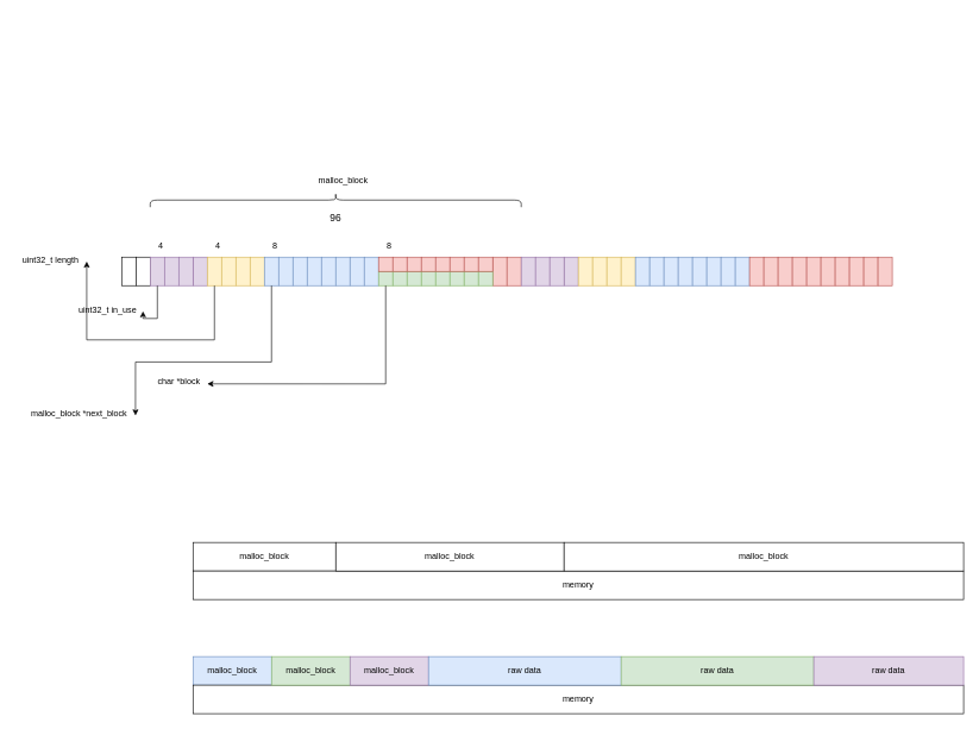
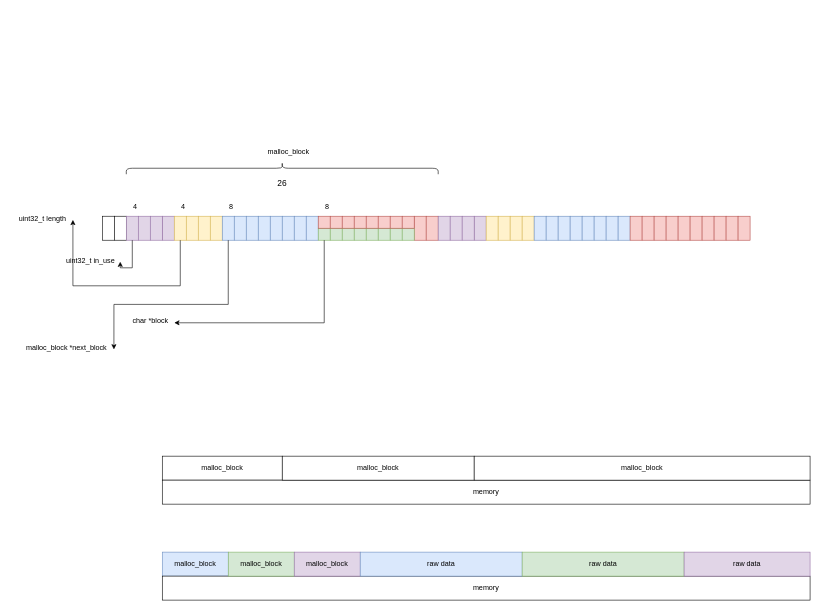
  <mxCell id="0" />
  <mxCell id="1" parent="0" />
  <mxCell id="2" value="" style="rounded=0;whiteSpace=wrap;html=1;fillColor=#e1d5e7;strokeColor=#9673a6;" parent="1" vertex="1"><mxGeometry x="270" y="360" width="20" height="40" as="geometry" /></mxCell>
  <mxCell id="3" value="" style="rounded=0;whiteSpace=wrap;html=1;fillColor=#fff2cc;strokeColor=#d6b656;" parent="1" vertex="1"><mxGeometry x="290" y="360" width="20" height="40" as="geometry" /></mxCell>
  <mxCell id="4" value="" style="rounded=0;whiteSpace=wrap;html=1;fillColor=#fff2cc;strokeColor=#d6b656;" parent="1" vertex="1"><mxGeometry x="310" y="360" width="20" height="40" as="geometry" /></mxCell>
  <mxCell id="5" value="" style="rounded=0;whiteSpace=wrap;html=1;fillColor=#fff2cc;strokeColor=#d6b656;" parent="1" vertex="1"><mxGeometry x="330" y="360" width="20" height="40" as="geometry" /></mxCell>
  <mxCell id="6" value="" style="rounded=0;whiteSpace=wrap;html=1;fillColor=#fff2cc;strokeColor=#d6b656;" parent="1" vertex="1"><mxGeometry x="350" y="360" width="20" height="40" as="geometry" /></mxCell>
  <mxCell id="7" value="" style="rounded=0;whiteSpace=wrap;html=1;fillColor=#dae8fc;strokeColor=#6c8ebf;" parent="1" vertex="1"><mxGeometry x="370" y="360" width="20" height="40" as="geometry" /></mxCell>
  <mxCell id="8" value="" style="rounded=0;whiteSpace=wrap;html=1;fillColor=#dae8fc;strokeColor=#6c8ebf;" parent="1" vertex="1"><mxGeometry x="390" y="360" width="20" height="40" as="geometry" /></mxCell>
  <mxCell id="9" value="" style="rounded=0;whiteSpace=wrap;html=1;fillColor=#dae8fc;strokeColor=#6c8ebf;" parent="1" vertex="1"><mxGeometry x="410" y="360" width="20" height="40" as="geometry" /></mxCell>
  <mxCell id="10" value="" style="rounded=0;whiteSpace=wrap;html=1;fillColor=#dae8fc;strokeColor=#6c8ebf;" parent="1" vertex="1"><mxGeometry x="430" y="360" width="20" height="40" as="geometry" /></mxCell>
  <mxCell id="11" value="" style="rounded=0;whiteSpace=wrap;html=1;fillColor=#dae8fc;strokeColor=#6c8ebf;" parent="1" vertex="1"><mxGeometry x="450" y="360" width="20" height="40" as="geometry" /></mxCell>
  <mxCell id="12" value="" style="rounded=0;whiteSpace=wrap;html=1;fillColor=#dae8fc;strokeColor=#6c8ebf;" parent="1" vertex="1"><mxGeometry x="470" y="360" width="20" height="40" as="geometry" /></mxCell>
  <mxCell id="13" value="" style="rounded=0;whiteSpace=wrap;html=1;fillColor=#dae8fc;strokeColor=#6c8ebf;" parent="1" vertex="1"><mxGeometry x="490" y="360" width="20" height="40" as="geometry" /></mxCell>
  <mxCell id="14" value="" style="rounded=0;whiteSpace=wrap;html=1;fillColor=#dae8fc;strokeColor=#6c8ebf;" parent="1" vertex="1"><mxGeometry x="510" y="360" width="20" height="40" as="geometry" /></mxCell>
  <mxCell id="15" value="" style="rounded=0;whiteSpace=wrap;html=1;fillColor=#d5e8d4;strokeColor=#82b366;" parent="1" vertex="1"><mxGeometry x="530" y="380" width="20" height="20" as="geometry" /></mxCell>
  <mxCell id="16" value="" style="rounded=0;whiteSpace=wrap;html=1;fillColor=#f8cecc;strokeColor=#b85450;" parent="1" vertex="1"><mxGeometry x="530" y="360" width="20" height="20" as="geometry" /></mxCell>
  <mxCell id="17" value="" style="rounded=0;whiteSpace=wrap;html=1;fillColor=#f8cecc;strokeColor=#b85450;" parent="1" vertex="1"><mxGeometry x="690" y="360" width="20" height="40" as="geometry" /></mxCell>
  <mxCell id="18" value="" style="rounded=0;whiteSpace=wrap;html=1;fillColor=#f8cecc;strokeColor=#b85450;" parent="1" vertex="1"><mxGeometry x="710" y="360" width="20" height="40" as="geometry" /></mxCell>
  <mxCell id="19" value="" style="rounded=0;whiteSpace=wrap;html=1;" parent="1" vertex="1"><mxGeometry x="170" y="360" width="20" height="40" as="geometry" /></mxCell>
  <mxCell id="20" value="" style="rounded=0;whiteSpace=wrap;html=1;" parent="1" vertex="1"><mxGeometry x="190" y="360" width="20" height="40" as="geometry" /></mxCell>
  <mxCell id="21" value="" style="rounded=0;whiteSpace=wrap;html=1;fillColor=#e1d5e7;strokeColor=#9673a6;" parent="1" vertex="1"><mxGeometry x="210" y="360" width="20" height="40" as="geometry" /></mxCell>
  <mxCell id="22" value="" style="rounded=0;whiteSpace=wrap;html=1;fillColor=#e1d5e7;strokeColor=#9673a6;" parent="1" vertex="1"><mxGeometry x="230" y="360" width="20" height="40" as="geometry" /></mxCell>
  <mxCell id="23" value="" style="rounded=0;whiteSpace=wrap;html=1;fillColor=#e1d5e7;strokeColor=#9673a6;" parent="1" vertex="1"><mxGeometry x="250" y="360" width="20" height="40" as="geometry" /></mxCell>
  <mxCell id="24" value="char *block" style="text;html=1;align=center;verticalAlign=middle;resizable=0;points=[];autosize=1;strokeColor=none;fillColor=none;" parent="1" vertex="1"><mxGeometry x="210" y="520" width="80" height="30" as="geometry" /></mxCell>
  <mxCell id="25" value="" style="shape=curlyBracket;whiteSpace=wrap;html=1;rounded=1;labelPosition=left;verticalLabelPosition=middle;align=right;verticalAlign=middle;fontFamily=Helvetica;fontSize=11;fontColor=default;rotation=90;" parent="1" vertex="1"><mxGeometry x="460" y="20" width="20" height="520" as="geometry" /></mxCell>
  <mxCell id="26" value="malloc_block *next_block" style="text;html=1;align=center;verticalAlign=middle;resizable=0;points=[];autosize=1;strokeColor=none;fillColor=none;" parent="1" vertex="1"><mxGeometry x="30" y="565" width="160" height="30" as="geometry" /></mxCell>
  <mxCell id="27" value="uint32_t length" style="text;html=1;align=center;verticalAlign=middle;resizable=0;points=[];autosize=1;strokeColor=none;fillColor=none;" parent="1" vertex="1"><mxGeometry x="20" y="350" width="100" height="30" as="geometry" /></mxCell>
  <mxCell id="28" value="uint32_t in_use" style="text;html=1;align=center;verticalAlign=middle;resizable=0;points=[];autosize=1;strokeColor=none;fillColor=none;" parent="1" vertex="1"><mxGeometry x="100" y="420" width="100" height="30" as="geometry" /></mxCell>
  <mxCell id="29" style="edgeStyle=orthogonalEdgeStyle;rounded=0;orthogonalLoop=1;jettySize=auto;html=1;entryX=1.01;entryY=0.538;entryDx=0;entryDy=0;entryPerimeter=0;" parent="1" source="3" target="27" edge="1"><mxGeometry relative="1" as="geometry"><Array as="points"><mxPoint x="300" y="476" /></Array></mxGeometry></mxCell>
  <mxCell id="30" style="edgeStyle=orthogonalEdgeStyle;rounded=0;orthogonalLoop=1;jettySize=auto;html=1;entryX=0.999;entryY=0.529;entryDx=0;entryDy=0;entryPerimeter=0;" parent="1" source="21" target="28" edge="1"><mxGeometry relative="1" as="geometry"><Array as="points"><mxPoint x="220" y="446" /></Array></mxGeometry></mxCell>
  <mxCell id="31" value="malloc_block" style="text;html=1;align=center;verticalAlign=middle;resizable=0;points=[];autosize=1;strokeColor=none;fillColor=none;" parent="1" vertex="1"><mxGeometry x="435" y="238" width="90" height="30" as="geometry" /></mxCell>
  <mxCell id="32" style="edgeStyle=orthogonalEdgeStyle;rounded=0;orthogonalLoop=1;jettySize=auto;html=1;entryX=0.996;entryY=0.567;entryDx=0;entryDy=0;entryPerimeter=0;" parent="1" source="7" target="26" edge="1"><mxGeometry relative="1" as="geometry"><Array as="points"><mxPoint x="380" y="507" /></Array></mxGeometry></mxCell>
  <mxCell id="33" style="edgeStyle=orthogonalEdgeStyle;rounded=0;orthogonalLoop=1;jettySize=auto;html=1;entryX=1;entryY=0.589;entryDx=0;entryDy=0;entryPerimeter=0;" parent="1" source="15" target="24" edge="1"><mxGeometry relative="1" as="geometry"><Array as="points"><mxPoint x="540" y="538" /></Array></mxGeometry></mxCell>
  <mxCell id="34" value="" style="rounded=0;whiteSpace=wrap;html=1;fillColor=#e1d5e7;strokeColor=#9673a6;" parent="1" vertex="1"><mxGeometry x="790" y="360" width="20" height="40" as="geometry" /></mxCell>
  <mxCell id="35" value="" style="rounded=0;whiteSpace=wrap;html=1;fillColor=#fff2cc;strokeColor=#d6b656;" parent="1" vertex="1"><mxGeometry x="810" y="360" width="20" height="40" as="geometry" /></mxCell>
  <mxCell id="36" value="" style="rounded=0;whiteSpace=wrap;html=1;fillColor=#fff2cc;strokeColor=#d6b656;" parent="1" vertex="1"><mxGeometry x="830" y="360" width="20" height="40" as="geometry" /></mxCell>
  <mxCell id="37" value="" style="rounded=0;whiteSpace=wrap;html=1;fillColor=#fff2cc;strokeColor=#d6b656;" parent="1" vertex="1"><mxGeometry x="850" y="360" width="20" height="40" as="geometry" /></mxCell>
  <mxCell id="38" value="" style="rounded=0;whiteSpace=wrap;html=1;fillColor=#fff2cc;strokeColor=#d6b656;" parent="1" vertex="1"><mxGeometry x="870" y="360" width="20" height="40" as="geometry" /></mxCell>
  <mxCell id="39" value="" style="rounded=0;whiteSpace=wrap;html=1;fillColor=#dae8fc;strokeColor=#6c8ebf;" parent="1" vertex="1"><mxGeometry x="890" y="360" width="20" height="40" as="geometry" /></mxCell>
  <mxCell id="40" value="" style="rounded=0;whiteSpace=wrap;html=1;fillColor=#dae8fc;strokeColor=#6c8ebf;" parent="1" vertex="1"><mxGeometry x="910" y="360" width="20" height="40" as="geometry" /></mxCell>
  <mxCell id="41" value="" style="rounded=0;whiteSpace=wrap;html=1;fillColor=#dae8fc;strokeColor=#6c8ebf;" parent="1" vertex="1"><mxGeometry x="930" y="360" width="20" height="40" as="geometry" /></mxCell>
  <mxCell id="42" value="" style="rounded=0;whiteSpace=wrap;html=1;fillColor=#dae8fc;strokeColor=#6c8ebf;" parent="1" vertex="1"><mxGeometry x="950" y="360" width="20" height="40" as="geometry" /></mxCell>
  <mxCell id="43" value="" style="rounded=0;whiteSpace=wrap;html=1;fillColor=#dae8fc;strokeColor=#6c8ebf;" parent="1" vertex="1"><mxGeometry x="970" y="360" width="20" height="40" as="geometry" /></mxCell>
  <mxCell id="44" value="" style="rounded=0;whiteSpace=wrap;html=1;fillColor=#dae8fc;strokeColor=#6c8ebf;" parent="1" vertex="1"><mxGeometry x="990" y="360" width="20" height="40" as="geometry" /></mxCell>
  <mxCell id="45" value="" style="rounded=0;whiteSpace=wrap;html=1;fillColor=#dae8fc;strokeColor=#6c8ebf;" parent="1" vertex="1"><mxGeometry x="1010" y="360" width="20" height="40" as="geometry" /></mxCell>
  <mxCell id="46" value="" style="rounded=0;whiteSpace=wrap;html=1;fillColor=#dae8fc;strokeColor=#6c8ebf;" parent="1" vertex="1"><mxGeometry x="1030" y="360" width="20" height="40" as="geometry" /></mxCell>
  <mxCell id="47" value="" style="rounded=0;whiteSpace=wrap;html=1;fillColor=#f8cecc;strokeColor=#b85450;" parent="1" vertex="1"><mxGeometry x="1050" y="360" width="20" height="40" as="geometry" /></mxCell>
  <mxCell id="48" value="" style="rounded=0;whiteSpace=wrap;html=1;fillColor=#f8cecc;strokeColor=#b85450;" parent="1" vertex="1"><mxGeometry x="1070" y="360" width="20" height="40" as="geometry" /></mxCell>
  <mxCell id="49" value="" style="rounded=0;whiteSpace=wrap;html=1;fillColor=#f8cecc;strokeColor=#b85450;" parent="1" vertex="1"><mxGeometry x="1090" y="360" width="20" height="40" as="geometry" /></mxCell>
  <mxCell id="50" value="" style="rounded=0;whiteSpace=wrap;html=1;fillColor=#f8cecc;strokeColor=#b85450;" parent="1" vertex="1"><mxGeometry x="1110" y="360" width="20" height="40" as="geometry" /></mxCell>
  <mxCell id="51" value="" style="rounded=0;whiteSpace=wrap;html=1;fillColor=#f8cecc;strokeColor=#b85450;" parent="1" vertex="1"><mxGeometry x="1130" y="360" width="20" height="40" as="geometry" /></mxCell>
  <mxCell id="52" value="" style="rounded=0;whiteSpace=wrap;html=1;fillColor=#f8cecc;strokeColor=#b85450;" parent="1" vertex="1"><mxGeometry x="1150" y="360" width="20" height="40" as="geometry" /></mxCell>
  <mxCell id="53" value="" style="rounded=0;whiteSpace=wrap;html=1;fillColor=#f8cecc;strokeColor=#b85450;" parent="1" vertex="1"><mxGeometry x="1170" y="360" width="20" height="40" as="geometry" /></mxCell>
  <mxCell id="54" value="" style="rounded=0;whiteSpace=wrap;html=1;fillColor=#f8cecc;strokeColor=#b85450;" parent="1" vertex="1"><mxGeometry x="1190" y="360" width="20" height="40" as="geometry" /></mxCell>
  <mxCell id="55" value="" style="rounded=0;whiteSpace=wrap;html=1;fillColor=#f8cecc;strokeColor=#b85450;" parent="1" vertex="1"><mxGeometry x="1210" y="360" width="20" height="40" as="geometry" /></mxCell>
  <mxCell id="56" value="" style="rounded=0;whiteSpace=wrap;html=1;fillColor=#f8cecc;strokeColor=#b85450;" parent="1" vertex="1"><mxGeometry x="1230" y="360" width="20" height="40" as="geometry" /></mxCell>
  <mxCell id="57" value="" style="rounded=0;whiteSpace=wrap;html=1;fillColor=#e1d5e7;strokeColor=#9673a6;" parent="1" vertex="1"><mxGeometry x="730" y="360" width="20" height="40" as="geometry" /></mxCell>
  <mxCell id="58" value="" style="rounded=0;whiteSpace=wrap;html=1;fillColor=#e1d5e7;strokeColor=#9673a6;" parent="1" vertex="1"><mxGeometry x="750" y="360" width="20" height="40" as="geometry" /></mxCell>
  <mxCell id="59" value="" style="rounded=0;whiteSpace=wrap;html=1;fillColor=#e1d5e7;strokeColor=#9673a6;" parent="1" vertex="1"><mxGeometry x="770" y="360" width="20" height="40" as="geometry" /></mxCell>
  <mxCell id="60" value="4" style="text;html=1;strokeColor=none;fillColor=none;align=center;verticalAlign=middle;whiteSpace=wrap;rounded=0;" parent="1" vertex="1"><mxGeometry x="210" y="330" width="30" height="30" as="geometry" /></mxCell>
  <mxCell id="61" value="4" style="text;html=1;strokeColor=none;fillColor=none;align=center;verticalAlign=middle;whiteSpace=wrap;rounded=0;" parent="1" vertex="1"><mxGeometry x="290" y="330" width="30" height="30" as="geometry" /></mxCell>
  <mxCell id="62" value="8" style="text;html=1;strokeColor=none;fillColor=none;align=center;verticalAlign=middle;whiteSpace=wrap;rounded=0;" parent="1" vertex="1"><mxGeometry x="370" y="330" width="30" height="30" as="geometry" /></mxCell>
- <mxCell id="63" value="&lt;font style=&quot;font-size: 14px;&quot;&gt;96&lt;/font&gt;" style="text;html=1;strokeColor=none;fillColor=none;align=center;verticalAlign=middle;whiteSpace=wrap;rounded=0;" parent="1" vertex="1"><mxGeometry x="455" y="290" width="30" height="30" as="geometry" /></mxCell>
+ <mxCell id="63" value="&lt;font style=&quot;font-size: 14px;&quot;&gt;26&lt;/font&gt;" style="text;html=1;strokeColor=none;fillColor=none;align=center;verticalAlign=middle;whiteSpace=wrap;rounded=0;" parent="1" vertex="1"><mxGeometry x="455" y="290" width="30" height="30" as="geometry" /></mxCell>
  <mxCell id="64" value="" style="rounded=0;whiteSpace=wrap;html=1;fillColor=#d5e8d4;strokeColor=#82b366;" parent="1" vertex="1"><mxGeometry x="550" y="380" width="20" height="20" as="geometry" /></mxCell>
  <mxCell id="65" value="" style="rounded=0;whiteSpace=wrap;html=1;fillColor=#f8cecc;strokeColor=#b85450;" parent="1" vertex="1"><mxGeometry x="550" y="360" width="20" height="20" as="geometry" /></mxCell>
  <mxCell id="66" value="" style="rounded=0;whiteSpace=wrap;html=1;fillColor=#d5e8d4;strokeColor=#82b366;" parent="1" vertex="1"><mxGeometry x="570" y="380" width="20" height="20" as="geometry" /></mxCell>
  <mxCell id="67" value="" style="rounded=0;whiteSpace=wrap;html=1;fillColor=#f8cecc;strokeColor=#b85450;" parent="1" vertex="1"><mxGeometry x="570" y="360" width="20" height="20" as="geometry" /></mxCell>
  <mxCell id="68" value="" style="rounded=0;whiteSpace=wrap;html=1;fillColor=#d5e8d4;strokeColor=#82b366;" parent="1" vertex="1"><mxGeometry x="590" y="380" width="20" height="20" as="geometry" /></mxCell>
  <mxCell id="69" value="" style="rounded=0;whiteSpace=wrap;html=1;fillColor=#f8cecc;strokeColor=#b85450;" parent="1" vertex="1"><mxGeometry x="590" y="360" width="20" height="20" as="geometry" /></mxCell>
  <mxCell id="70" value="" style="rounded=0;whiteSpace=wrap;html=1;fillColor=#d5e8d4;strokeColor=#82b366;" parent="1" vertex="1"><mxGeometry x="610" y="380" width="20" height="20" as="geometry" /></mxCell>
  <mxCell id="71" value="" style="rounded=0;whiteSpace=wrap;html=1;fillColor=#f8cecc;strokeColor=#b85450;" parent="1" vertex="1"><mxGeometry x="610" y="360" width="20" height="20" as="geometry" /></mxCell>
  <mxCell id="72" value="" style="rounded=0;whiteSpace=wrap;html=1;fillColor=#d5e8d4;strokeColor=#82b366;" parent="1" vertex="1"><mxGeometry x="630" y="380" width="20" height="20" as="geometry" /></mxCell>
  <mxCell id="73" value="" style="rounded=0;whiteSpace=wrap;html=1;fillColor=#f8cecc;strokeColor=#b85450;" parent="1" vertex="1"><mxGeometry x="630" y="360" width="20" height="20" as="geometry" /></mxCell>
  <mxCell id="74" value="" style="rounded=0;whiteSpace=wrap;html=1;fillColor=#d5e8d4;strokeColor=#82b366;" parent="1" vertex="1"><mxGeometry x="650" y="380" width="20" height="20" as="geometry" /></mxCell>
  <mxCell id="75" value="" style="rounded=0;whiteSpace=wrap;html=1;fillColor=#f8cecc;strokeColor=#b85450;" parent="1" vertex="1"><mxGeometry x="650" y="360" width="20" height="20" as="geometry" /></mxCell>
  <mxCell id="76" value="" style="rounded=0;whiteSpace=wrap;html=1;fillColor=#d5e8d4;strokeColor=#82b366;" parent="1" vertex="1"><mxGeometry x="670" y="380" width="20" height="20" as="geometry" /></mxCell>
  <mxCell id="77" value="" style="rounded=0;whiteSpace=wrap;html=1;fillColor=#f8cecc;strokeColor=#b85450;" parent="1" vertex="1"><mxGeometry x="670" y="360" width="20" height="20" as="geometry" /></mxCell>
  <mxCell id="78" value="8" style="text;html=1;strokeColor=none;fillColor=none;align=center;verticalAlign=middle;whiteSpace=wrap;rounded=0;" parent="1" vertex="1"><mxGeometry x="530" y="330" width="30" height="30" as="geometry" /></mxCell>
  <mxCell id="79" value="malloc_block" style="rounded=0;whiteSpace=wrap;html=1;" vertex="1" parent="1"><mxGeometry x="270" y="760" width="200" height="40" as="geometry" /></mxCell>
  <mxCell id="80" value="memory" style="rounded=0;whiteSpace=wrap;html=1;" vertex="1" parent="1"><mxGeometry x="270" y="800" width="1080" height="40" as="geometry" /></mxCell>
  <mxCell id="81" value="malloc_block" style="rounded=0;whiteSpace=wrap;html=1;" vertex="1" parent="1"><mxGeometry x="470" y="760" width="320" height="40" as="geometry" /></mxCell>
  <mxCell id="82" value="malloc_block" style="rounded=0;whiteSpace=wrap;html=1;" vertex="1" parent="1"><mxGeometry x="790" y="760" width="560" height="40" as="geometry" /></mxCell>
  <mxCell id="83" value="malloc_block" style="rounded=0;whiteSpace=wrap;html=1;fillColor=#dae8fc;strokeColor=#6c8ebf;" vertex="1" parent="1"><mxGeometry x="270" y="920" width="110" height="40" as="geometry" /></mxCell>
  <mxCell id="84" value="memory" style="rounded=0;whiteSpace=wrap;html=1;" vertex="1" parent="1"><mxGeometry x="270" y="960" width="1080" height="40" as="geometry" /></mxCell>
  <mxCell id="85" value="malloc_block" style="rounded=0;whiteSpace=wrap;html=1;fillColor=#d5e8d4;strokeColor=#82b366;" vertex="1" parent="1"><mxGeometry x="380" y="920" width="110" height="40" as="geometry" /></mxCell>
  <mxCell id="86" value="malloc_block" style="rounded=0;whiteSpace=wrap;html=1;fillColor=#e1d5e7;strokeColor=#9673a6;" vertex="1" parent="1"><mxGeometry x="490" y="920" width="110" height="40" as="geometry" /></mxCell>
  <mxCell id="87" value="raw data" style="rounded=0;whiteSpace=wrap;html=1;fillColor=#dae8fc;strokeColor=#6c8ebf;" vertex="1" parent="1"><mxGeometry x="600" y="920" width="270" height="40" as="geometry" /></mxCell>
  <mxCell id="88" value="raw data" style="rounded=0;whiteSpace=wrap;html=1;fillColor=#d5e8d4;strokeColor=#82b366;" vertex="1" parent="1"><mxGeometry x="870" y="920" width="270" height="40" as="geometry" /></mxCell>
  <mxCell id="89" value="raw data" style="rounded=0;whiteSpace=wrap;html=1;fillColor=#e1d5e7;strokeColor=#9673a6;" vertex="1" parent="1"><mxGeometry x="1140" y="920" width="210" height="40" as="geometry" /></mxCell>
